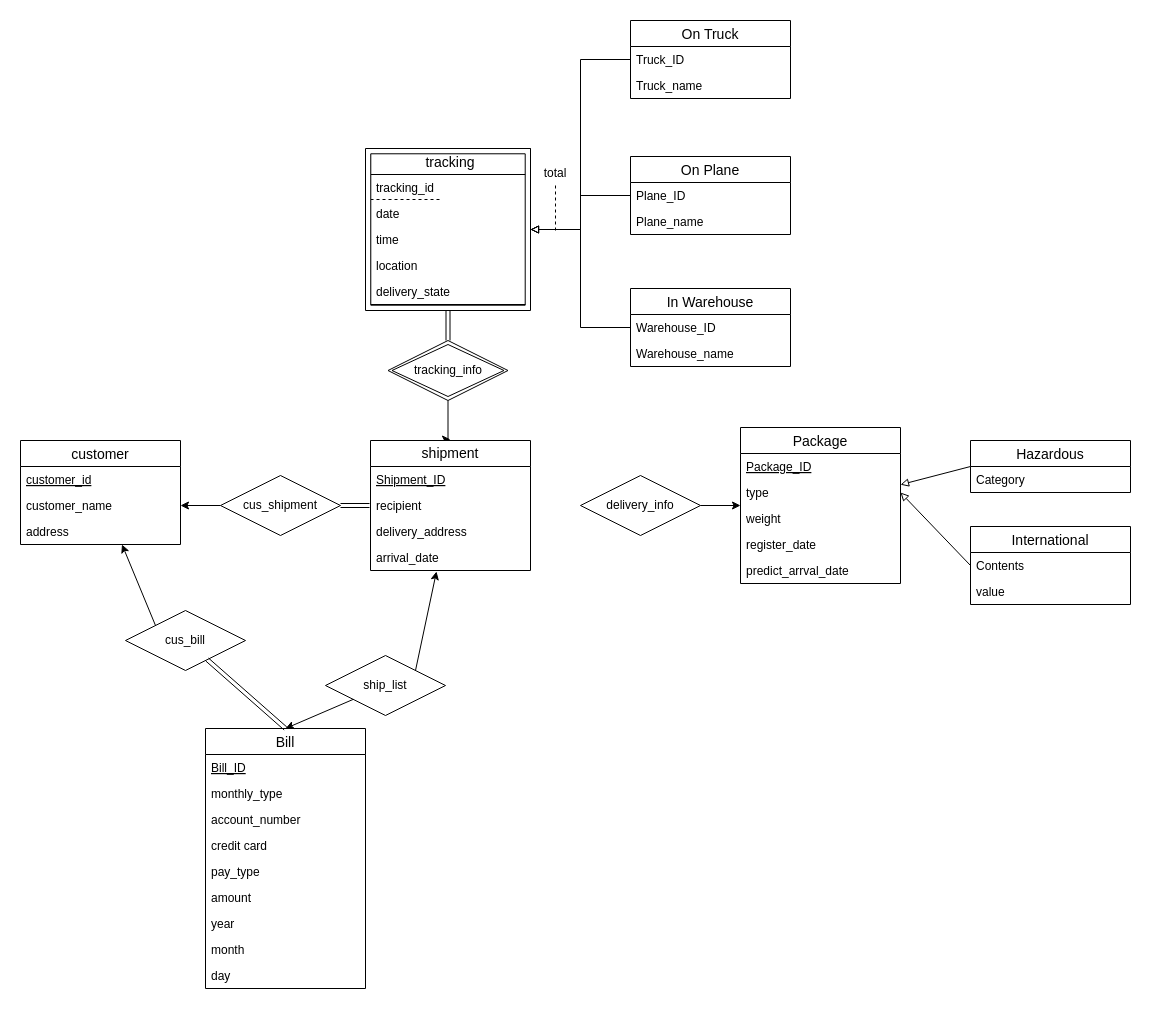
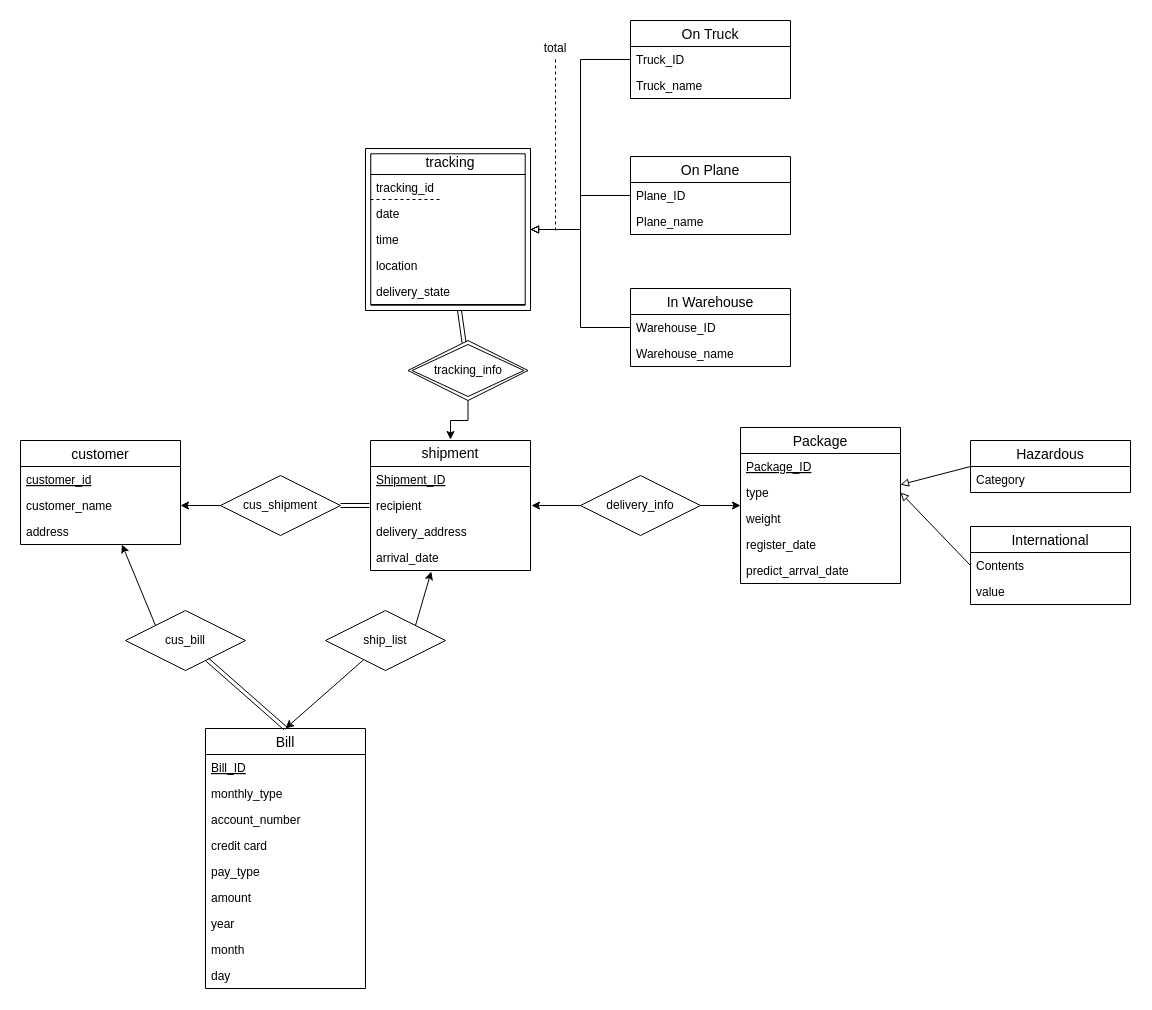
  <mxCell id="0" />
  <mxCell id="1" parent="0" />
  <mxCell value="" id="2" parent="1" edge="1" target="41" source="3" style="rounded=0;orthogonalLoop=1;jettySize=auto;html=1;"><mxGeometry as="geometry" relative="1" /></mxCell>
  <mxCell value="cus_shipment" id="3" parent="1" style="shape=rhombus;perimeter=rhombusPerimeter;whiteSpace=wrap;html=1;align=center;" vertex="1"><mxGeometry as="geometry" height="60" width="120" y="475" x="220" /></mxCell>
  <mxCell value="" id="4" parent="1" edge="1" target="58" source="12" style="rounded=0;orthogonalLoop=1;jettySize=auto;html=1;endArrow=classic;endFill=1;exitX=1;exitY=0.5;exitDx=0;exitDy=0;"><mxGeometry as="geometry" relative="1"><mxPoint as="sourcePoint" y="505" x="700" /><mxPoint as="targetPoint" y="580" x="690" /></mxGeometry></mxCell>
+ <mxCell value="" id="5" parent="1" edge="1" target="53" source="12" style="rounded=0;orthogonalLoop=1;jettySize=auto;html=1;startArrow=none;startFill=0;endArrow=classic;endFill=1;exitX=0;exitY=0.5;exitDx=0;exitDy=0;"><mxGeometry as="geometry" relative="1"><mxPoint as="sourcePoint" y="505" x="580" /><mxPoint as="targetPoint" y="439" x="540" /></mxGeometry></mxCell>
  <mxCell id="6" parent="1" edge="1" target="13" source="53" style="edgeStyle=orthogonalEdgeStyle;rounded=0;orthogonalLoop=1;jettySize=auto;html=1;exitX=0.5;exitY=0;exitDx=0;exitDy=0;startArrow=classic;startFill=1;endArrow=none;endFill=0;entryX=0.5;entryY=1;entryDx=0;entryDy=0;"><mxGeometry as="geometry" relative="1"><mxPoint as="targetPoint" y="130" x="450.235" /><mxPoint as="sourcePoint" y="222" x="450" /></mxGeometry></mxCell>
  <mxCell id="7" parent="1" edge="1" target="64" source="18" style="edgeStyle=orthogonalEdgeStyle;rounded=0;jumpStyle=arc;orthogonalLoop=1;jettySize=auto;html=1;exitX=0;exitY=0.5;exitDx=0;exitDy=0;endArrow=block;endFill=0;entryX=1;entryY=0.5;entryDx=0;entryDy=0;entryPerimeter=0;"><mxGeometry as="geometry" relative="1"><mxPoint as="targetPoint" y="220" x="590" /></mxGeometry></mxCell>
  <mxCell id="8" parent="1" edge="1" target="64" source="36" style="edgeStyle=orthogonalEdgeStyle;rounded=0;jumpStyle=arc;orthogonalLoop=1;jettySize=auto;html=1;exitX=0;exitY=0.5;exitDx=0;exitDy=0;endArrow=block;endFill=0;entryX=1;entryY=0.5;entryDx=0;entryDy=0;entryPerimeter=0;"><mxGeometry as="geometry" relative="1"><mxPoint as="targetPoint" y="280" x="570" /></mxGeometry></mxCell>
  <mxCell id="9" parent="1" edge="1" target="64" source="21" style="edgeStyle=orthogonalEdgeStyle;rounded=0;jumpStyle=arc;orthogonalLoop=1;jettySize=auto;html=1;exitX=0;exitY=0.5;exitDx=0;exitDy=0;endArrow=block;endFill=0;entryX=1;entryY=0.5;entryDx=0;entryDy=0;entryPerimeter=0;"><mxGeometry as="geometry" relative="1"><mxPoint as="targetPoint" y="320" x="530" /></mxGeometry></mxCell>
- <mxCell value="total" id="10" parent="1" style="text;html=1;strokeColor=none;fillColor=none;align=center;verticalAlign=middle;whiteSpace=wrap;rounded=0;glass=0;" vertex="1"><mxGeometry as="geometry" height="20" width="40" y="163" x="535" /></mxCell>
+ <mxCell value="total" id="10" parent="1" style="text;html=1;strokeColor=none;fillColor=none;align=center;verticalAlign=middle;whiteSpace=wrap;rounded=0;glass=0;" vertex="1"><mxGeometry x="535" y="38" as="geometry" height="20" width="40" /></mxCell>
  <mxCell value="" id="11" parent="1" edge="1" target="10" style="endArrow=none;dashed=1;html=1;entryX=0.5;entryY=1;entryDx=0;entryDy=0;"><mxGeometry as="geometry" height="50" width="50" relative="1"><mxPoint as="sourcePoint" y="230" x="555" /><mxPoint as="targetPoint" y="100" x="520" /></mxGeometry></mxCell>
  <mxCell value="delivery_info" id="12" parent="1" style="shape=rhombus;perimeter=rhombusPerimeter;whiteSpace=wrap;html=1;align=center;comic=0;strokeColor=#000000;gradientColor=none;" vertex="1"><mxGeometry as="geometry" height="60" width="120" y="475" x="580" /></mxCell>
- <mxCell value="tracking_info" id="13" parent="1" style="shape=rhombus;double=1;perimeter=rhombusPerimeter;whiteSpace=wrap;html=1;align=center;comic=0;strokeColor=#000000;gradientColor=none;" vertex="1"><mxGeometry as="geometry" height="60" width="120" y="340" x="387.5" /></mxCell>
+ <mxCell value="tracking_info" id="13" parent="1" style="shape=rhombus;double=1;perimeter=rhombusPerimeter;whiteSpace=wrap;html=1;align=center;comic=0;strokeColor=#000000;gradientColor=none;" vertex="1"><mxGeometry x="407.5" y="340" as="geometry" height="60" width="120" /></mxCell>
  <mxCell value="" id="14" parent="1" edge="1" target="53" source="3" style="shape=link;html=1;startArrow=none;startFill=0;endArrow=classic;endFill=1;exitX=1;exitY=0.5;exitDx=0;exitDy=0;"><mxGeometry as="geometry" height="50" width="50" relative="1"><mxPoint as="sourcePoint" y="400" x="470" /><mxPoint as="targetPoint" y="350" x="520" /></mxGeometry></mxCell>
  <mxCell id="15" parent="1" edge="1" target="58" source="24" style="edgeStyle=none;rounded=0;orthogonalLoop=1;jettySize=auto;html=1;exitX=0;exitY=0.5;exitDx=0;exitDy=0;startArrow=none;startFill=0;endArrow=block;endFill=0;"><mxGeometry as="geometry" relative="1" /></mxCell>
  <mxCell id="16" parent="1" edge="1" target="60" source="26" style="edgeStyle=none;rounded=0;orthogonalLoop=1;jettySize=auto;html=1;exitX=0;exitY=0.5;exitDx=0;exitDy=0;entryX=1;entryY=0.5;entryDx=0;entryDy=0;startArrow=none;startFill=0;endArrow=block;endFill=0;"><mxGeometry as="geometry" relative="1" /></mxCell>
  <mxCell value="" id="17" parent="1" edge="1" target="13" source="64" style="edgeStyle=none;rounded=0;orthogonalLoop=1;jettySize=auto;html=1;startArrow=none;startFill=0;endArrow=block;endFill=0;shape=link;"><mxGeometry as="geometry" relative="1" /></mxCell>
  <mxCell value="On Truck" id="18" parent="1" style="swimlane;fontStyle=0;childLayout=stackLayout;horizontal=1;startSize=26;horizontalStack=0;resizeParent=1;resizeParentMax=0;resizeLast=0;collapsible=1;marginBottom=0;align=center;fontSize=14;rounded=0;glass=0;gradientColor=none;" vertex="1"><mxGeometry as="geometry" height="78" width="160" y="20" x="630" /></mxCell>
  <mxCell value="Truck_ID" id="19" parent="18" style="text;strokeColor=none;fillColor=none;spacingLeft=4;spacingRight=4;overflow=hidden;rotatable=0;points=[[0,0.5],[1,0.5]];portConstraint=eastwest;fontSize=12;fontStyle=0" vertex="1"><mxGeometry as="geometry" height="26" width="160" y="26" /></mxCell>
  <mxCell value="Truck_name" id="20" parent="18" style="text;strokeColor=none;fillColor=none;spacingLeft=4;spacingRight=4;overflow=hidden;rotatable=0;points=[[0,0.5],[1,0.5]];portConstraint=eastwest;fontSize=12;" vertex="1"><mxGeometry as="geometry" height="26" width="160" y="52" /></mxCell>
  <mxCell value="In Warehouse" id="21" parent="1" style="swimlane;fontStyle=0;childLayout=stackLayout;horizontal=1;startSize=26;horizontalStack=0;resizeParent=1;resizeParentMax=0;resizeLast=0;collapsible=1;marginBottom=0;align=center;fontSize=14;rounded=0;glass=0;gradientColor=none;" vertex="1"><mxGeometry as="geometry" height="78" width="160" y="288" x="630" /></mxCell>
  <mxCell value="Warehouse_ID" id="22" parent="21" style="text;strokeColor=none;fillColor=none;spacingLeft=4;spacingRight=4;overflow=hidden;rotatable=0;points=[[0,0.5],[1,0.5]];portConstraint=eastwest;fontSize=12;fontStyle=0" vertex="1"><mxGeometry as="geometry" height="26" width="160" y="26" /></mxCell>
  <mxCell value="Warehouse_name&#10;" id="23" parent="21" style="text;strokeColor=none;fillColor=none;spacingLeft=4;spacingRight=4;overflow=hidden;rotatable=0;points=[[0,0.5],[1,0.5]];portConstraint=eastwest;fontSize=12;" vertex="1"><mxGeometry as="geometry" height="26" width="160" y="52" /></mxCell>
  <mxCell value="Hazardous" id="24" parent="1" style="swimlane;fontStyle=0;childLayout=stackLayout;horizontal=1;startSize=26;horizontalStack=0;resizeParent=1;resizeParentMax=0;resizeLast=0;collapsible=1;marginBottom=0;align=center;fontSize=14;comic=0;strokeColor=#000000;gradientColor=none;" vertex="1"><mxGeometry as="geometry" height="52" width="160" y="440" x="970" /></mxCell>
  <mxCell value="Category" id="25" parent="24" style="text;strokeColor=none;fillColor=none;spacingLeft=4;spacingRight=4;overflow=hidden;rotatable=0;points=[[0,0.5],[1,0.5]];portConstraint=eastwest;fontSize=12;" vertex="1"><mxGeometry as="geometry" height="26" width="160" y="26" /></mxCell>
  <mxCell value="International" id="26" parent="1" style="swimlane;fontStyle=0;childLayout=stackLayout;horizontal=1;startSize=26;horizontalStack=0;resizeParent=1;resizeParentMax=0;resizeLast=0;collapsible=1;marginBottom=0;align=center;fontSize=14;comic=0;strokeColor=#000000;gradientColor=none;" vertex="1"><mxGeometry as="geometry" height="78" width="160" y="526" x="970" /></mxCell>
  <mxCell value="Contents" id="27" parent="26" style="text;strokeColor=none;fillColor=none;spacingLeft=4;spacingRight=4;overflow=hidden;rotatable=0;points=[[0,0.5],[1,0.5]];portConstraint=eastwest;fontSize=12;" vertex="1"><mxGeometry as="geometry" height="26" width="160" y="26" /></mxCell>
  <mxCell value="value" id="28" parent="26" style="text;strokeColor=none;fillColor=none;spacingLeft=4;spacingRight=4;overflow=hidden;rotatable=0;points=[[0,0.5],[1,0.5]];portConstraint=eastwest;fontSize=12;" vertex="1"><mxGeometry as="geometry" height="26" width="160" y="52" /></mxCell>
  <mxCell value="tracking" id="29" parent="1" style="swimlane;fontStyle=0;childLayout=stackLayout;horizontal=1;startSize=26;horizontalStack=0;resizeParent=1;resizeParentMax=0;resizeLast=0;collapsible=1;marginBottom=0;align=center;fontSize=14;gradientColor=none;" vertex="1"><mxGeometry as="geometry" height="156" width="160" y="148" x="370" /></mxCell>
  <mxCell value="tracking_id" id="30" parent="29" style="text;strokeColor=none;fillColor=none;spacingLeft=4;spacingRight=4;overflow=hidden;rotatable=0;points=[[0,0.5],[1,0.5]];portConstraint=eastwest;fontSize=12;fontStyle=0;horizontal=1;" vertex="1"><mxGeometry as="geometry" height="26" width="160" y="26" /></mxCell>
  <mxCell value="" id="31" parent="29" edge="1" style="endArrow=none;dashed=1;html=1;strokeColor=#000000;"><mxGeometry as="geometry" height="50" width="50" relative="1"><mxPoint as="sourcePoint" y="51" /><mxPoint as="targetPoint" y="51" x="70" /></mxGeometry></mxCell>
  <mxCell value="date" id="32" parent="29" style="text;strokeColor=none;fillColor=none;spacingLeft=4;spacingRight=4;overflow=hidden;rotatable=0;points=[[0,0.5],[1,0.5]];portConstraint=eastwest;fontSize=12;" vertex="1"><mxGeometry as="geometry" height="26" width="160" y="52" /></mxCell>
  <mxCell value="time" id="33" parent="29" style="text;strokeColor=none;fillColor=none;spacingLeft=4;spacingRight=4;overflow=hidden;rotatable=0;points=[[0,0.5],[1,0.5]];portConstraint=eastwest;fontSize=12;" vertex="1"><mxGeometry as="geometry" height="26" width="160" y="78" /></mxCell>
  <mxCell value="location" id="34" parent="29" style="text;strokeColor=none;fillColor=none;spacingLeft=4;spacingRight=4;overflow=hidden;rotatable=0;points=[[0,0.5],[1,0.5]];portConstraint=eastwest;fontSize=12;" vertex="1"><mxGeometry as="geometry" height="26" width="160" y="104" /></mxCell>
  <mxCell value="delivery_state" id="35" parent="29" style="text;strokeColor=none;fillColor=none;spacingLeft=4;spacingRight=4;overflow=hidden;rotatable=0;points=[[0,0.5],[1,0.5]];portConstraint=eastwest;fontSize=12;" vertex="1"><mxGeometry as="geometry" height="26" width="160" y="130" /></mxCell>
  <mxCell value="On Plane" id="36" parent="1" style="swimlane;fontStyle=0;childLayout=stackLayout;horizontal=1;startSize=26;horizontalStack=0;resizeParent=1;resizeParentMax=0;resizeLast=0;collapsible=1;marginBottom=0;align=center;fontSize=14;rounded=0;glass=0;gradientColor=none;" vertex="1"><mxGeometry as="geometry" height="78" width="160" y="156" x="630" /></mxCell>
  <mxCell value="Plane_ID" id="37" parent="36" style="text;strokeColor=none;fillColor=none;spacingLeft=4;spacingRight=4;overflow=hidden;rotatable=0;points=[[0,0.5],[1,0.5]];portConstraint=eastwest;fontSize=12;fontStyle=0" vertex="1"><mxGeometry as="geometry" height="26" width="160" y="26" /></mxCell>
  <mxCell value="Plane_name" id="38" parent="36" style="text;strokeColor=none;fillColor=none;spacingLeft=4;spacingRight=4;overflow=hidden;rotatable=0;points=[[0,0.5],[1,0.5]];portConstraint=eastwest;fontSize=12;" vertex="1"><mxGeometry as="geometry" height="26" width="160" y="52" /></mxCell>
  <mxCell value="customer" id="39" parent="1" style="swimlane;fontStyle=0;childLayout=stackLayout;horizontal=1;startSize=26;horizontalStack=0;resizeParent=1;resizeParentMax=0;resizeLast=0;collapsible=1;marginBottom=0;align=center;fontSize=14;" vertex="1"><mxGeometry as="geometry" height="104" width="160" y="440" x="20" /></mxCell>
  <mxCell value="customer_id" id="40" parent="39" style="text;strokeColor=none;fillColor=none;spacingLeft=4;spacingRight=4;overflow=hidden;rotatable=0;points=[[0,0.5],[1,0.5]];portConstraint=eastwest;fontSize=12;fontStyle=4" vertex="1"><mxGeometry as="geometry" height="26" width="160" y="26" /></mxCell>
  <mxCell value="customer_name" id="41" parent="39" style="text;strokeColor=none;fillColor=none;spacingLeft=4;spacingRight=4;overflow=hidden;rotatable=0;points=[[0,0.5],[1,0.5]];portConstraint=eastwest;fontSize=12;" vertex="1"><mxGeometry as="geometry" height="26" width="160" y="52" /></mxCell>
  <mxCell value="address" id="42" parent="39" style="text;strokeColor=none;fillColor=none;spacingLeft=4;spacingRight=4;overflow=hidden;rotatable=0;points=[[0,0.5],[1,0.5]];portConstraint=eastwest;fontSize=12;" vertex="1"><mxGeometry as="geometry" height="26" width="160" y="78" /></mxCell>
  <mxCell value="Bill" id="43" parent="1" style="swimlane;fontStyle=0;childLayout=stackLayout;horizontal=1;startSize=26;horizontalStack=0;resizeParent=1;resizeParentMax=0;resizeLast=0;collapsible=1;marginBottom=0;align=center;fontSize=14;comic=0;strokeColor=#000000;gradientColor=none;" vertex="1"><mxGeometry as="geometry" height="260" width="160" y="728" x="205" /></mxCell>
  <mxCell value="Bill_ID" id="44" parent="43" style="text;strokeColor=none;fillColor=none;spacingLeft=4;spacingRight=4;overflow=hidden;rotatable=0;points=[[0,0.5],[1,0.5]];portConstraint=eastwest;fontSize=12;fontStyle=4" vertex="1"><mxGeometry as="geometry" height="26" width="160" y="26" /></mxCell>
  <mxCell value="monthly_type" id="45" parent="43" style="text;strokeColor=none;fillColor=none;spacingLeft=4;spacingRight=4;overflow=hidden;rotatable=0;points=[[0,0.5],[1,0.5]];portConstraint=eastwest;fontSize=12;" vertex="1"><mxGeometry as="geometry" height="26" width="160" y="52" /></mxCell>
  <mxCell value="account_number" id="46" parent="43" style="text;strokeColor=none;fillColor=none;spacingLeft=4;spacingRight=4;overflow=hidden;rotatable=0;points=[[0,0.5],[1,0.5]];portConstraint=eastwest;fontSize=12;" vertex="1"><mxGeometry as="geometry" height="26" width="160" y="78" /></mxCell>
  <mxCell value="credit card" id="47" parent="43" style="text;strokeColor=none;fillColor=none;spacingLeft=4;spacingRight=4;overflow=hidden;rotatable=0;points=[[0,0.5],[1,0.5]];portConstraint=eastwest;fontSize=12;" vertex="1"><mxGeometry as="geometry" height="26" width="160" y="104" /></mxCell>
  <mxCell value="pay_type" id="48" parent="43" style="text;strokeColor=none;fillColor=none;spacingLeft=4;spacingRight=4;overflow=hidden;rotatable=0;points=[[0,0.5],[1,0.5]];portConstraint=eastwest;fontSize=12;" vertex="1"><mxGeometry as="geometry" height="26" width="160" y="130" /></mxCell>
  <mxCell value="amount" id="49" parent="43" style="text;strokeColor=none;fillColor=none;spacingLeft=4;spacingRight=4;overflow=hidden;rotatable=0;points=[[0,0.5],[1,0.5]];portConstraint=eastwest;fontSize=12;" vertex="1"><mxGeometry as="geometry" height="26" width="160" y="156" /></mxCell>
  <mxCell value="year" id="50" parent="43" style="text;strokeColor=none;fillColor=none;spacingLeft=4;spacingRight=4;overflow=hidden;rotatable=0;points=[[0,0.5],[1,0.5]];portConstraint=eastwest;fontSize=12;" vertex="1"><mxGeometry as="geometry" height="26" width="160" y="182" /></mxCell>
  <mxCell value="month" id="51" parent="43" style="text;strokeColor=none;fillColor=none;spacingLeft=4;spacingRight=4;overflow=hidden;rotatable=0;points=[[0,0.5],[1,0.5]];portConstraint=eastwest;fontSize=12;" vertex="1"><mxGeometry as="geometry" height="26" width="160" y="208" /></mxCell>
  <mxCell value="day" id="52" parent="43" style="text;strokeColor=none;fillColor=none;spacingLeft=4;spacingRight=4;overflow=hidden;rotatable=0;points=[[0,0.5],[1,0.5]];portConstraint=eastwest;fontSize=12;" vertex="1"><mxGeometry as="geometry" height="26" width="160" y="234" /></mxCell>
  <mxCell value="shipment" id="53" parent="1" style="swimlane;fontStyle=0;childLayout=stackLayout;horizontal=1;startSize=26;horizontalStack=0;resizeParent=1;resizeParentMax=0;resizeLast=0;collapsible=1;marginBottom=0;align=center;fontSize=14;strokeColor=#000000;perimeterSpacing=1;swimlaneFillColor=none;gradientColor=none;gradientDirection=north;comic=0;double=1;margin=3;double=1;whiteSpace=wrap;" vertex="1"><mxGeometry as="geometry" height="130" width="160" y="440" x="370" /></mxCell>
  <mxCell value="Shipment_ID" id="54" parent="53" style="text;strokeColor=none;fillColor=none;spacingLeft=4;spacingRight=4;overflow=hidden;rotatable=0;points=[[0,0.5],[1,0.5]];portConstraint=eastwest;fontSize=12;fontStyle=4" vertex="1"><mxGeometry as="geometry" height="26" width="160" y="26" /></mxCell>
  <mxCell value="recipient" id="55" parent="53" style="text;strokeColor=none;fillColor=none;spacingLeft=4;spacingRight=4;overflow=hidden;rotatable=0;points=[[0,0.5],[1,0.5]];portConstraint=eastwest;fontSize=12;fontStyle=0" vertex="1"><mxGeometry as="geometry" height="26" width="160" y="52" /></mxCell>
  <mxCell value="delivery_address" id="56" parent="53" style="text;strokeColor=none;fillColor=none;spacingLeft=4;spacingRight=4;overflow=hidden;rotatable=0;points=[[0,0.5],[1,0.5]];portConstraint=eastwest;fontSize=12;comic=0;" vertex="1"><mxGeometry as="geometry" height="26" width="160" y="78" /></mxCell>
  <mxCell value="arrival_date" id="57" parent="53" style="text;strokeColor=none;fillColor=none;spacingLeft=4;spacingRight=4;overflow=hidden;rotatable=0;points=[[0,0.5],[1,0.5]];portConstraint=eastwest;fontSize=12;comic=0;" vertex="1"><mxGeometry as="geometry" height="26" width="160" y="104" /></mxCell>
  <mxCell value="Package" id="58" parent="1" style="swimlane;fontStyle=0;childLayout=stackLayout;horizontal=1;startSize=26;horizontalStack=0;resizeParent=1;resizeParentMax=0;resizeLast=0;collapsible=1;marginBottom=0;align=center;fontSize=14;" vertex="1"><mxGeometry as="geometry" height="156" width="160" y="427" x="740" /></mxCell>
  <mxCell value="Package_ID" id="59" parent="58" style="text;strokeColor=none;fillColor=none;spacingLeft=4;spacingRight=4;overflow=hidden;rotatable=0;points=[[0,0.5],[1,0.5]];portConstraint=eastwest;fontSize=12;fontStyle=4" vertex="1"><mxGeometry as="geometry" height="26" width="160" y="26" /></mxCell>
  <mxCell value="type&#10;" id="60" parent="58" style="text;strokeColor=none;fillColor=none;spacingLeft=4;spacingRight=4;overflow=hidden;rotatable=0;points=[[0,0.5],[1,0.5]];portConstraint=eastwest;fontSize=12;" vertex="1"><mxGeometry as="geometry" height="26" width="160" y="52" /></mxCell>
  <mxCell value="weight" id="61" parent="58" style="text;strokeColor=none;fillColor=none;spacingLeft=4;spacingRight=4;overflow=hidden;rotatable=0;points=[[0,0.5],[1,0.5]];portConstraint=eastwest;fontSize=12;" vertex="1"><mxGeometry as="geometry" height="26" width="160" y="78" /></mxCell>
  <mxCell value="register_date" id="62" parent="58" style="text;strokeColor=none;fillColor=none;spacingLeft=4;spacingRight=4;overflow=hidden;rotatable=0;points=[[0,0.5],[1,0.5]];portConstraint=eastwest;fontSize=12;" vertex="1"><mxGeometry as="geometry" height="26" width="160" y="104" /></mxCell>
  <mxCell value="predict_arrval_date" id="63" parent="58" style="text;strokeColor=none;fillColor=none;spacingLeft=4;spacingRight=4;overflow=hidden;rotatable=0;points=[[0,0.5],[1,0.5]];portConstraint=eastwest;fontSize=12;" vertex="1"><mxGeometry as="geometry" height="26" width="160" y="130" /></mxCell>
  <mxCell value="" id="64" parent="1" style="verticalLabelPosition=bottom;verticalAlign=top;html=1;shape=mxgraph.basic.frame;dx=5.29;comic=0;strokeColor=#000000;gradientColor=none;" vertex="1"><mxGeometry as="geometry" height="162" width="165" y="148" x="365" /></mxCell>
  <mxCell id="65" parent="1" edge="1" target="39" source="66" style="edgeStyle=none;rounded=0;orthogonalLoop=1;jettySize=auto;html=1;exitX=0;exitY=0;exitDx=0;exitDy=0;startArrow=none;startFill=0;endArrow=classic;endFill=1;strokeColor=#000000;"><mxGeometry as="geometry" relative="1" /></mxCell>
  <mxCell value="cus_bill" id="66" parent="1" style="shape=rhombus;perimeter=rhombusPerimeter;whiteSpace=wrap;html=1;align=center;comic=0;strokeColor=#000000;gradientColor=none;" vertex="1"><mxGeometry x="125" y="610" as="geometry" height="60" width="120" /></mxCell>
  <mxCell id="67" parent="1" edge="1" target="53" source="68" style="edgeStyle=none;rounded=0;orthogonalLoop=1;jettySize=auto;html=1;exitX=1;exitY=0;exitDx=0;exitDy=0;startArrow=none;startFill=0;endArrow=classic;endFill=1;strokeColor=#000000;"><mxGeometry as="geometry" relative="1" /></mxCell>
- <mxCell value="ship_list" id="68" parent="1" style="shape=rhombus;perimeter=rhombusPerimeter;whiteSpace=wrap;html=1;align=center;comic=0;strokeColor=#000000;gradientColor=none;" vertex="1"><mxGeometry x="325" y="655" as="geometry" height="60" width="120" /></mxCell>
+ <mxCell value="ship_list" id="68" parent="1" style="shape=rhombus;perimeter=rhombusPerimeter;whiteSpace=wrap;html=1;align=center;comic=0;strokeColor=#000000;gradientColor=none;" vertex="1"><mxGeometry as="geometry" height="60" width="120" y="610" x="325" /></mxCell>
  <mxCell id="69" parent="1" edge="1" target="66" source="43" style="edgeStyle=none;rounded=0;orthogonalLoop=1;jettySize=auto;html=1;exitX=0.5;exitY=0;exitDx=0;exitDy=0;startArrow=none;startFill=0;endArrow=classic;endFill=1;strokeColor=#000000;shape=link;"><mxGeometry as="geometry" relative="1" /></mxCell>
  <mxCell id="70" parent="1" edge="1" target="68" source="43" style="edgeStyle=none;rounded=0;orthogonalLoop=1;jettySize=auto;html=1;exitX=0.5;exitY=0;exitDx=0;exitDy=0;startArrow=classic;startFill=1;endArrow=none;endFill=0;strokeColor=#000000;"><mxGeometry as="geometry" relative="1" /></mxCell>
